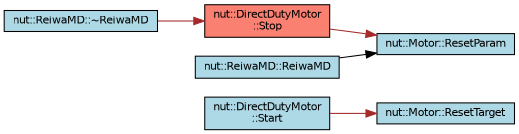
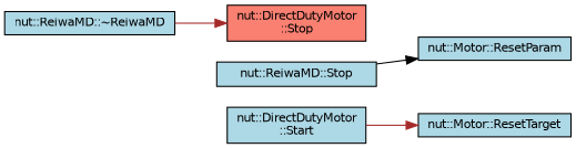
  digraph {
    rankdir=RL
    node [color=black fillcolor=lightblue fontname=Helvetica fontsize=10 shape=record style=filled]
    edge [color=brown dir=back fontname=Helvetica fontsize=10 labelfontname=Helvetica labelfontsize=10 style=solid]
    n1 [fontcolor=black height=0.2 label="nut::Motor::ResetTarget" width=0.4]
    n2 [height=0.2 label="nut::DirectDutyMotor\l::Start" width=0.4]
    n3 [height=0.2 label="nut::Motor::ResetParam" width=0.4]
    n4 [fillcolor=salmon height=0.2 label="nut::DirectDutyMotor\l::Stop" width=0.4]
-   n5 [height=0.2 label="nut::ReiwaMD::ReiwaMD" width=0.4]
+   n5 [height=0.2 label="nut::ReiwaMD::Stop" width=0.4]
    n6 [height=0.2 label="nut::ReiwaMD::~ReiwaMD" width=0.4]
    n1 -> n2
-   n3 -> n4
    n3 -> n5 [color=black]
    n4 -> n6
  }
